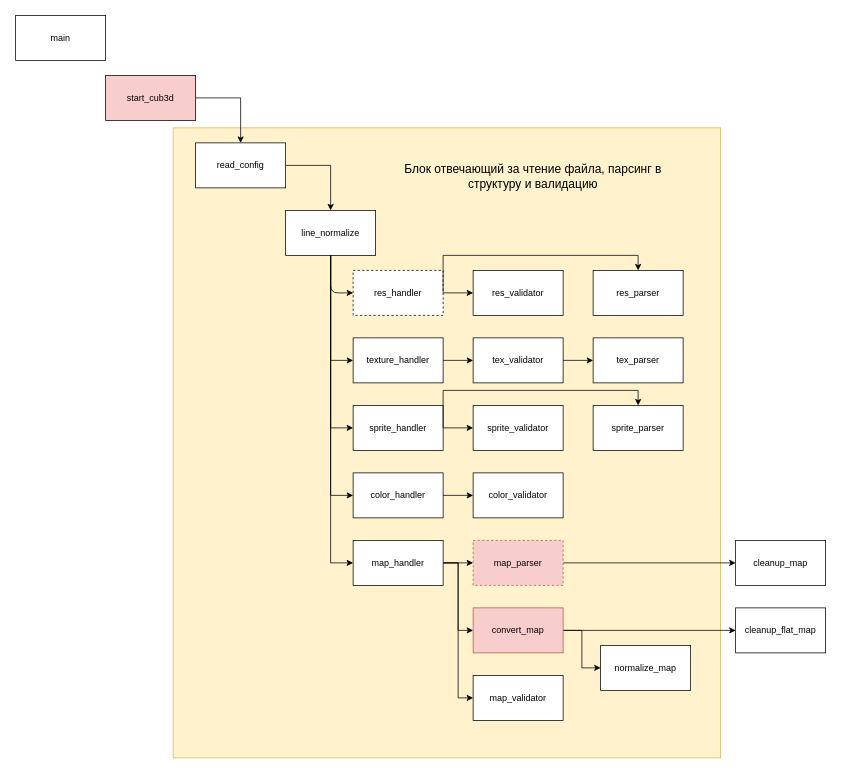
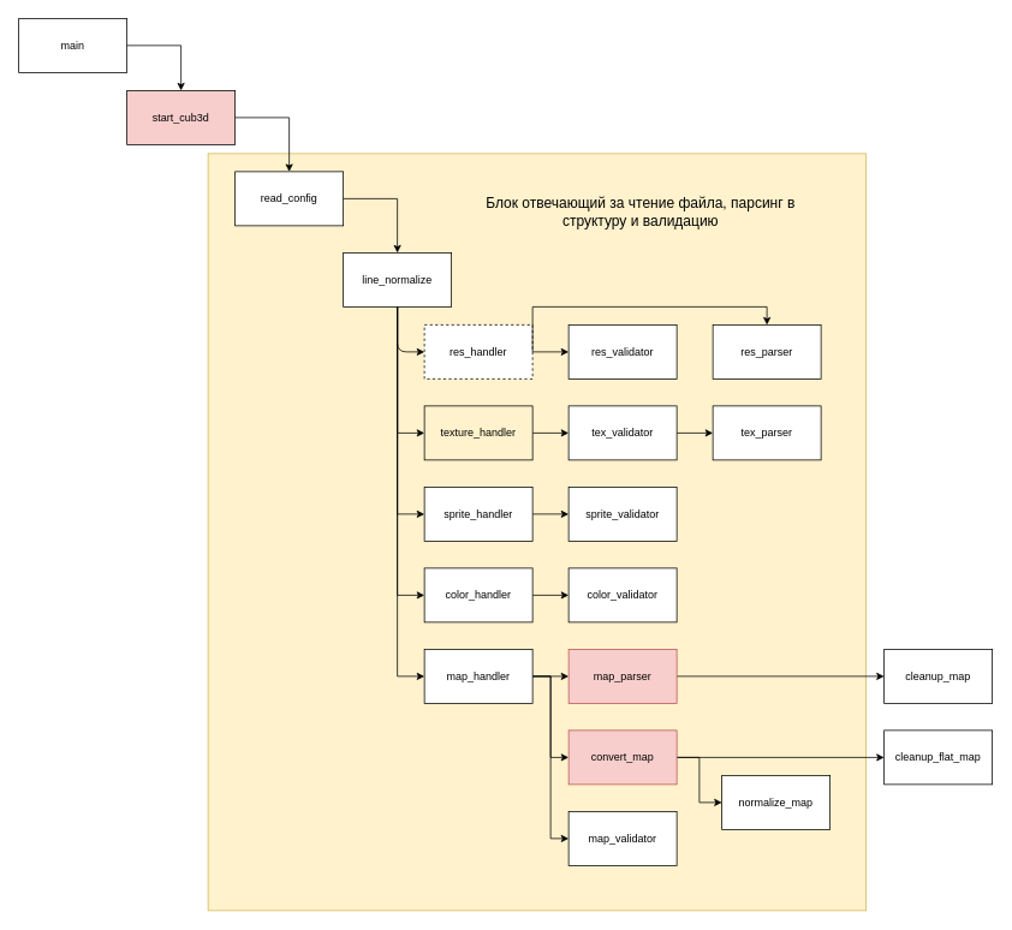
  <mxCell id="0" />
  <mxCell id="1" parent="0" />
  <mxCell id="2" value="" style="rounded=0;whiteSpace=wrap;html=1;fillColor=#fff2cc;strokeColor=#d6b656;shadow=0;glass=0;sketch=0;movable=0;" vertex="1" parent="1"><mxGeometry x="230" y="170" width="730" height="840" as="geometry" /></mxCell>
+ <mxCell id="3" style="edgeStyle=orthogonalEdgeStyle;rounded=0;orthogonalLoop=1;jettySize=auto;html=1;exitX=1;exitY=0.5;exitDx=0;exitDy=0;entryX=0.5;entryY=0;entryDx=0;entryDy=0;" parent="1" source="4" target="6" edge="1"><mxGeometry relative="1" as="geometry" /></mxCell>
  <mxCell id="4" value="&lt;div&gt;main&lt;/div&gt;" style="rounded=0;whiteSpace=wrap;html=1;" parent="1" vertex="1"><mxGeometry x="20" y="20" width="120" height="60" as="geometry" /></mxCell>
  <mxCell id="5" style="edgeStyle=orthogonalEdgeStyle;rounded=0;orthogonalLoop=1;jettySize=auto;html=1;exitX=1;exitY=0.5;exitDx=0;exitDy=0;entryX=0.5;entryY=0;entryDx=0;entryDy=0;" parent="1" source="6" target="8" edge="1"><mxGeometry relative="1" as="geometry" /></mxCell>
  <mxCell id="6" value="&lt;div&gt;start_cub3d&lt;/div&gt;" style="rounded=0;whiteSpace=wrap;html=1;fillColor=#f8cecc;" parent="1" vertex="1"><mxGeometry x="140" y="100" width="120" height="60" as="geometry" /></mxCell>
  <mxCell id="7" style="edgeStyle=orthogonalEdgeStyle;rounded=0;orthogonalLoop=1;jettySize=auto;html=1;exitX=1;exitY=0.5;exitDx=0;exitDy=0;entryX=0.5;entryY=0;entryDx=0;entryDy=0;" parent="1" source="8" target="13" edge="1"><mxGeometry relative="1" as="geometry" /></mxCell>
  <mxCell id="8" value="&lt;div&gt;read_config&lt;/div&gt;" style="rounded=0;whiteSpace=wrap;html=1;" parent="1" vertex="1"><mxGeometry x="260" y="190" width="120" height="60" as="geometry" /></mxCell>
  <mxCell id="9" style="edgeStyle=orthogonalEdgeStyle;rounded=0;orthogonalLoop=1;jettySize=auto;html=1;exitX=0.5;exitY=1;exitDx=0;exitDy=0;entryX=0;entryY=0.5;entryDx=0;entryDy=0;" parent="1" source="13" target="16" edge="1"><mxGeometry relative="1" as="geometry" /></mxCell>
  <mxCell id="10" style="edgeStyle=orthogonalEdgeStyle;rounded=0;orthogonalLoop=1;jettySize=auto;html=1;exitX=0.5;exitY=1;exitDx=0;exitDy=0;entryX=0;entryY=0.5;entryDx=0;entryDy=0;" parent="1" source="13" target="18" edge="1"><mxGeometry relative="1" as="geometry" /></mxCell>
  <mxCell id="11" style="edgeStyle=orthogonalEdgeStyle;rounded=0;orthogonalLoop=1;jettySize=auto;html=1;exitX=0.5;exitY=1;exitDx=0;exitDy=0;entryX=0;entryY=0.5;entryDx=0;entryDy=0;" parent="1" source="13" target="20" edge="1"><mxGeometry relative="1" as="geometry" /></mxCell>
  <mxCell id="12" style="edgeStyle=orthogonalEdgeStyle;rounded=0;orthogonalLoop=1;jettySize=auto;html=1;exitX=0.5;exitY=1;exitDx=0;exitDy=0;entryX=0;entryY=0.5;entryDx=0;entryDy=0;" parent="1" source="13" target="24" edge="1"><mxGeometry relative="1" as="geometry" /></mxCell>
  <mxCell id="13" value="line_normalize" style="rounded=0;whiteSpace=wrap;html=1;" parent="1" vertex="1"><mxGeometry x="380" y="280" width="120" height="60" as="geometry" /></mxCell>
  <mxCell id="14" value="res_handler" style="rounded=0;whiteSpace=wrap;html=1;dashed=1;" parent="1" vertex="1"><mxGeometry x="470" y="360" width="120" height="60" as="geometry" /></mxCell>
  <mxCell id="15" style="edgeStyle=orthogonalEdgeStyle;rounded=0;orthogonalLoop=1;jettySize=auto;html=1;exitX=1;exitY=0.5;exitDx=0;exitDy=0;entryX=0;entryY=0.5;entryDx=0;entryDy=0;" parent="1" source="16" target="31" edge="1"><mxGeometry relative="1" as="geometry" /></mxCell>
- <mxCell id="16" value="texture_handler" style="rounded=0;whiteSpace=wrap;html=1;" parent="1" vertex="1"><mxGeometry x="470" y="450" width="120" height="60" as="geometry" /></mxCell>
+ <mxCell id="16" value="texture_handler" style="rounded=0;whiteSpace=wrap;html=1;fillColor=#fff2cc;" parent="1" vertex="1"><mxGeometry x="470" y="450" width="120" height="60" as="geometry" /></mxCell>
  <mxCell id="17" style="edgeStyle=orthogonalEdgeStyle;rounded=0;orthogonalLoop=1;jettySize=auto;html=1;exitX=1;exitY=0.5;exitDx=0;exitDy=0;entryX=0;entryY=0.5;entryDx=0;entryDy=0;" edge="1" parent="1" source="18" target="34"><mxGeometry relative="1" as="geometry" /></mxCell>
  <mxCell id="18" value="sprite_handler" style="rounded=0;whiteSpace=wrap;html=1;" parent="1" vertex="1"><mxGeometry x="470" y="540" width="120" height="60" as="geometry" /></mxCell>
  <mxCell id="19" style="edgeStyle=orthogonalEdgeStyle;rounded=0;orthogonalLoop=1;jettySize=auto;html=1;exitX=1;exitY=0.5;exitDx=0;exitDy=0;entryX=0;entryY=0.5;entryDx=0;entryDy=0;" edge="1" parent="1" source="20" target="36"><mxGeometry relative="1" as="geometry" /></mxCell>
  <mxCell id="20" value="color_handler" style="rounded=0;whiteSpace=wrap;html=1;" parent="1" vertex="1"><mxGeometry x="470" y="630" width="120" height="60" as="geometry" /></mxCell>
  <mxCell id="21" style="edgeStyle=orthogonalEdgeStyle;rounded=0;orthogonalLoop=1;jettySize=auto;html=1;exitX=1;exitY=0.5;exitDx=0;exitDy=0;entryX=0;entryY=0.5;entryDx=0;entryDy=0;" edge="1" parent="1" source="24" target="38"><mxGeometry relative="1" as="geometry" /></mxCell>
  <mxCell id="22" style="edgeStyle=orthogonalEdgeStyle;rounded=0;orthogonalLoop=1;jettySize=auto;html=1;exitX=1;exitY=0.5;exitDx=0;exitDy=0;entryX=0;entryY=0.5;entryDx=0;entryDy=0;" edge="1" parent="1" source="24" target="41"><mxGeometry relative="1" as="geometry" /></mxCell>
  <mxCell id="23" style="edgeStyle=orthogonalEdgeStyle;rounded=0;orthogonalLoop=1;jettySize=auto;html=1;exitX=1;exitY=0.5;exitDx=0;exitDy=0;entryX=0;entryY=0.5;entryDx=0;entryDy=0;" edge="1" parent="1" source="24" target="42"><mxGeometry relative="1" as="geometry" /></mxCell>
  <mxCell id="24" value="&lt;div&gt;map_handler&lt;/div&gt;" style="rounded=0;whiteSpace=wrap;html=1;" parent="1" vertex="1"><mxGeometry x="470" y="720" width="120" height="60" as="geometry" /></mxCell>
  <mxCell id="25" value="" style="endArrow=classic;html=1;exitX=0.5;exitY=1;exitDx=0;exitDy=0;entryX=0;entryY=0.5;entryDx=0;entryDy=0;" parent="1" source="13" target="14" edge="1"><mxGeometry width="50" height="50" relative="1" as="geometry"><mxPoint x="460" y="510" as="sourcePoint" /><mxPoint x="510" y="460" as="targetPoint" /><Array as="points"><mxPoint x="440" y="390" /></Array></mxGeometry></mxCell>
  <mxCell id="26" style="edgeStyle=orthogonalEdgeStyle;rounded=0;orthogonalLoop=1;jettySize=auto;html=1;exitX=1;exitY=0.5;exitDx=0;exitDy=0;entryX=0.5;entryY=0;entryDx=0;entryDy=0;" parent="1" source="14" target="28" edge="1"><mxGeometry relative="1" as="geometry"><Array as="points"><mxPoint x="590" y="340" /><mxPoint x="850" y="340" /></Array></mxGeometry></mxCell>
  <mxCell id="27" value="res_validator" style="rounded=0;whiteSpace=wrap;html=1;" parent="1" vertex="1"><mxGeometry x="630" y="360" width="120" height="60" as="geometry" /></mxCell>
  <mxCell id="28" value="res_parser" style="rounded=0;whiteSpace=wrap;html=1;" parent="1" vertex="1"><mxGeometry x="790" y="360" width="120" height="60" as="geometry" /></mxCell>
  <mxCell id="29" value="" style="endArrow=classic;html=1;exitX=1;exitY=0.5;exitDx=0;exitDy=0;entryX=0;entryY=0.5;entryDx=0;entryDy=0;" parent="1" source="14" target="27" edge="1"><mxGeometry width="50" height="50" relative="1" as="geometry"><mxPoint x="770" y="510" as="sourcePoint" /><mxPoint x="820" y="460" as="targetPoint" /></mxGeometry></mxCell>
  <mxCell id="30" style="edgeStyle=orthogonalEdgeStyle;rounded=0;orthogonalLoop=1;jettySize=auto;html=1;exitX=1;exitY=0.5;exitDx=0;exitDy=0;entryX=0;entryY=0.5;entryDx=0;entryDy=0;" parent="1" source="31" target="32" edge="1"><mxGeometry relative="1" as="geometry" /></mxCell>
  <mxCell id="31" value="tex_validator" style="rounded=0;whiteSpace=wrap;html=1;" parent="1" vertex="1"><mxGeometry x="630" y="450" width="120" height="60" as="geometry" /></mxCell>
  <mxCell id="32" value="tex_parser" style="rounded=0;whiteSpace=wrap;html=1;" parent="1" vertex="1"><mxGeometry x="790" y="450" width="120" height="60" as="geometry" /></mxCell>
- <mxCell id="33" value="sprite_parser" style="rounded=0;whiteSpace=wrap;html=1;" vertex="1" parent="1"><mxGeometry x="790" y="540" width="120" height="60" as="geometry" /></mxCell>
  <mxCell id="34" value="sprite_validator" style="rounded=0;whiteSpace=wrap;html=1;" vertex="1" parent="1"><mxGeometry x="630" y="540" width="120" height="60" as="geometry" /></mxCell>
- <mxCell id="35" style="edgeStyle=orthogonalEdgeStyle;rounded=0;orthogonalLoop=1;jettySize=auto;html=1;exitX=1;exitY=0.5;exitDx=0;exitDy=0;entryX=0.5;entryY=0;entryDx=0;entryDy=0;" edge="1" parent="1" source="18" target="33"><mxGeometry relative="1" as="geometry"><mxPoint x="590" y="570" as="sourcePoint" /><mxPoint x="850" y="540" as="targetPoint" /><Array as="points"><mxPoint x="590" y="520" /><mxPoint x="850" y="520" /></Array></mxGeometry></mxCell>
  <mxCell id="36" value="color_validator" style="rounded=0;whiteSpace=wrap;html=1;" vertex="1" parent="1"><mxGeometry x="630" y="630" width="120" height="60" as="geometry" /></mxCell>
  <mxCell id="37" style="edgeStyle=orthogonalEdgeStyle;rounded=0;orthogonalLoop=1;jettySize=auto;html=1;exitX=1;exitY=0.5;exitDx=0;exitDy=0;entryX=0;entryY=0.5;entryDx=0;entryDy=0;" edge="1" parent="1" source="38" target="44"><mxGeometry relative="1" as="geometry" /></mxCell>
- <mxCell id="38" value="map_parser" style="rounded=0;whiteSpace=wrap;html=1;fillColor=#f8cecc;strokeColor=#b85450;dashed=1;" vertex="1" parent="1"><mxGeometry x="630" y="720" width="120" height="60" as="geometry" /></mxCell>
+ <mxCell id="38" value="map_parser" style="rounded=0;whiteSpace=wrap;html=1;fillColor=#f8cecc;strokeColor=#b85450;" vertex="1" parent="1"><mxGeometry x="630" y="720" width="120" height="60" as="geometry" /></mxCell>
  <mxCell id="39" style="edgeStyle=orthogonalEdgeStyle;rounded=0;orthogonalLoop=1;jettySize=auto;html=1;exitX=1;exitY=0.5;exitDx=0;exitDy=0;entryX=0;entryY=0.5;entryDx=0;entryDy=0;" edge="1" parent="1" source="41" target="45"><mxGeometry relative="1" as="geometry" /></mxCell>
  <mxCell id="40" style="edgeStyle=orthogonalEdgeStyle;rounded=0;orthogonalLoop=1;jettySize=auto;html=1;exitX=1;exitY=0.5;exitDx=0;exitDy=0;entryX=0;entryY=0.5;entryDx=0;entryDy=0;" edge="1" parent="1" source="41" target="46"><mxGeometry relative="1" as="geometry" /></mxCell>
  <mxCell id="41" value="&lt;div&gt;convert_map&lt;/div&gt;" style="rounded=0;whiteSpace=wrap;html=1;fillColor=#f8cecc;strokeColor=#b85450;" vertex="1" parent="1"><mxGeometry x="630" y="810" width="120" height="60" as="geometry" /></mxCell>
  <mxCell id="42" value="map_validator" style="rounded=0;whiteSpace=wrap;html=1;" vertex="1" parent="1"><mxGeometry x="630" y="900" width="120" height="60" as="geometry" /></mxCell>
  <mxCell id="43" value="&lt;font style=&quot;font-size: 16px&quot;&gt;Блок отвечающий за чтение файла, парсинг в структуру и валидацию&lt;br&gt;&lt;/font&gt;" style="text;html=1;strokeColor=none;fillColor=none;align=center;verticalAlign=middle;whiteSpace=wrap;rounded=0;movable=0;" vertex="1" parent="1"><mxGeometry x="510" y="180" width="400" height="110" as="geometry" /></mxCell>
  <mxCell id="44" value="&lt;div&gt;cleanup_map&lt;/div&gt;" style="rounded=0;whiteSpace=wrap;html=1;" vertex="1" parent="1"><mxGeometry x="980" y="720" width="120" height="60" as="geometry" /></mxCell>
  <mxCell id="45" value="&lt;div&gt;cleanup_flat_map&lt;/div&gt;" style="rounded=0;whiteSpace=wrap;html=1;" vertex="1" parent="1"><mxGeometry x="980" y="810" width="120" height="60" as="geometry" /></mxCell>
  <mxCell id="46" value="normalize_map" style="rounded=0;whiteSpace=wrap;html=1;shadow=0;glass=0;sketch=0;" vertex="1" parent="1"><mxGeometry x="800" y="860" width="120" height="60" as="geometry" /></mxCell>
